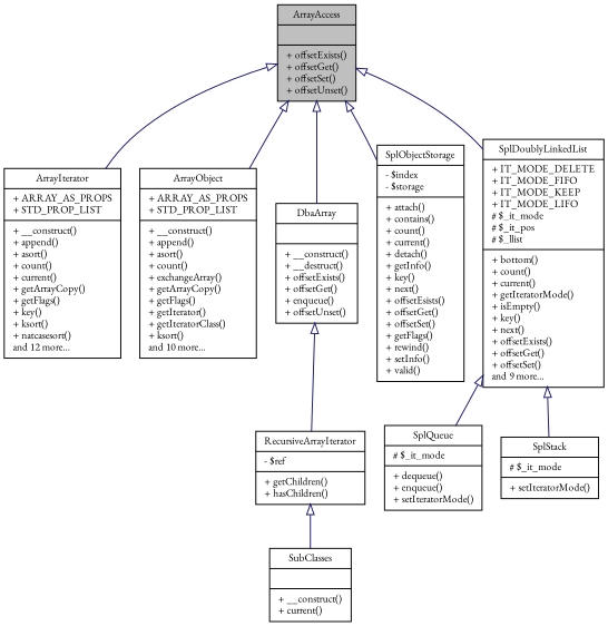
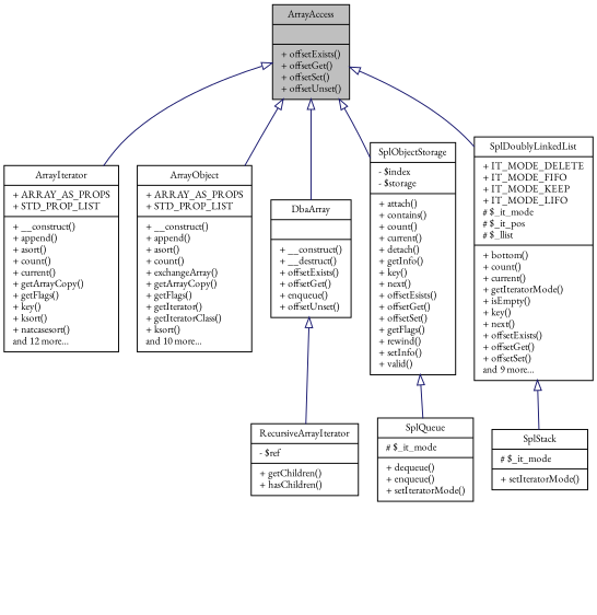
  digraph {
    fontname="EB Garamond"
    node [color=black fillcolor=white fontname="EB Garamond" fontsize=10 shape=record style=filled]
    edge [arrowtail=onormal color=midnightblue dir=back fontname="EB Garamond" fontsize=10 labelfontname=Helvetica labelfontsize=10 style=solid]
    n1 [fillcolor=grey75 fontcolor=black height=0.2 label="{ArrayAccess\n||+ offsetExists()\l+ offsetGet()\l+ offsetSet()\l+ offsetUnset()\l}" width=0.4]
    n2 [height=0.2 label="{ArrayIterator\n|+ ARRAY_AS_PROPS\l+ STD_PROP_LIST\l|+ __construct()\l+ append()\l+ asort()\l+ count()\l+ current()\l+ getArrayCopy()\l+ getFlags()\l+ key()\l+ ksort()\l+ natcasesort()\land 12 more...\l}" width=0.4]
    n3 [height=0.2 label="{ArrayObject\n|+ ARRAY_AS_PROPS\l+ STD_PROP_LIST\l|+ __construct()\l+ append()\l+ asort()\l+ count()\l+ exchangeArray()\l+ getArrayCopy()\l+ getFlags()\l+ getIterator()\l+ getIteratorClass()\l+ ksort()\land 10 more...\l}" width=0.4]
    n4 [height=0.2 label="{DbaArray\n||+ __construct()\l+ __destruct()\l+ offsetExists()\l+ offsetGet()\l+ enqueue()\l+ offsetUnset()\l}" width=0.4]
    n5 [height=0.2 label="{SplDoublyLinkedList\n|+ IT_MODE_DELETE\l+ IT_MODE_FIFO\l+ IT_MODE_KEEP\l+ IT_MODE_LIFO\l# $_it_mode\l# $_it_pos\l# $_llist\l|+ bottom()\l+ count()\l+ current()\l+ getIteratorMode()\l+ isEmpty()\l+ key()\l+ next()\l+ offsetExists()\l+ offsetGet()\l+ offsetSet()\land 9 more...\l}" width=0.4]
    n6 [height=0.2 label="{SplObjectStorage\n|- $index\l- $storage\l|+ attach()\l+ contains()\l+ count()\l+ current()\l+ detach()\l+ getInfo()\l+ key()\l+ next()\l+ offsetEsists()\l+ offsetGet()\l+ offsetSet()\l+ getFlags()\l+ rewind()\l+ setInfo()\l+ valid()\l}" width=0.4]
    n7 [height=0.2 label="{RecursiveArrayIterator\n|- $ref\l|+ getChildren()\l+ hasChildren()\l}" width=0.4]
    n8 [height=0.2 label="{SplQueue\n|# $_it_mode\l|+ dequeue()\l+ enqueue()\l+ setIteratorMode()\l}" width=0.4]
    n9 [height=0.2 label="{SplStack\n|# $_it_mode\l|+ setIteratorMode()\l}" width=0.4]
-   n10 [height=0.2 label="{SubClasses\n||+ __construct()\l+ current()\l}" width=0.4]
    n1 -> n2
    n1 -> n3
    n1 -> n4
    n1 -> n5
    n1 -> n6
    n4 -> n7
-   n5 -> n8
+   n6 -> n8
    n5 -> n9
-   n7 -> n10
  }
